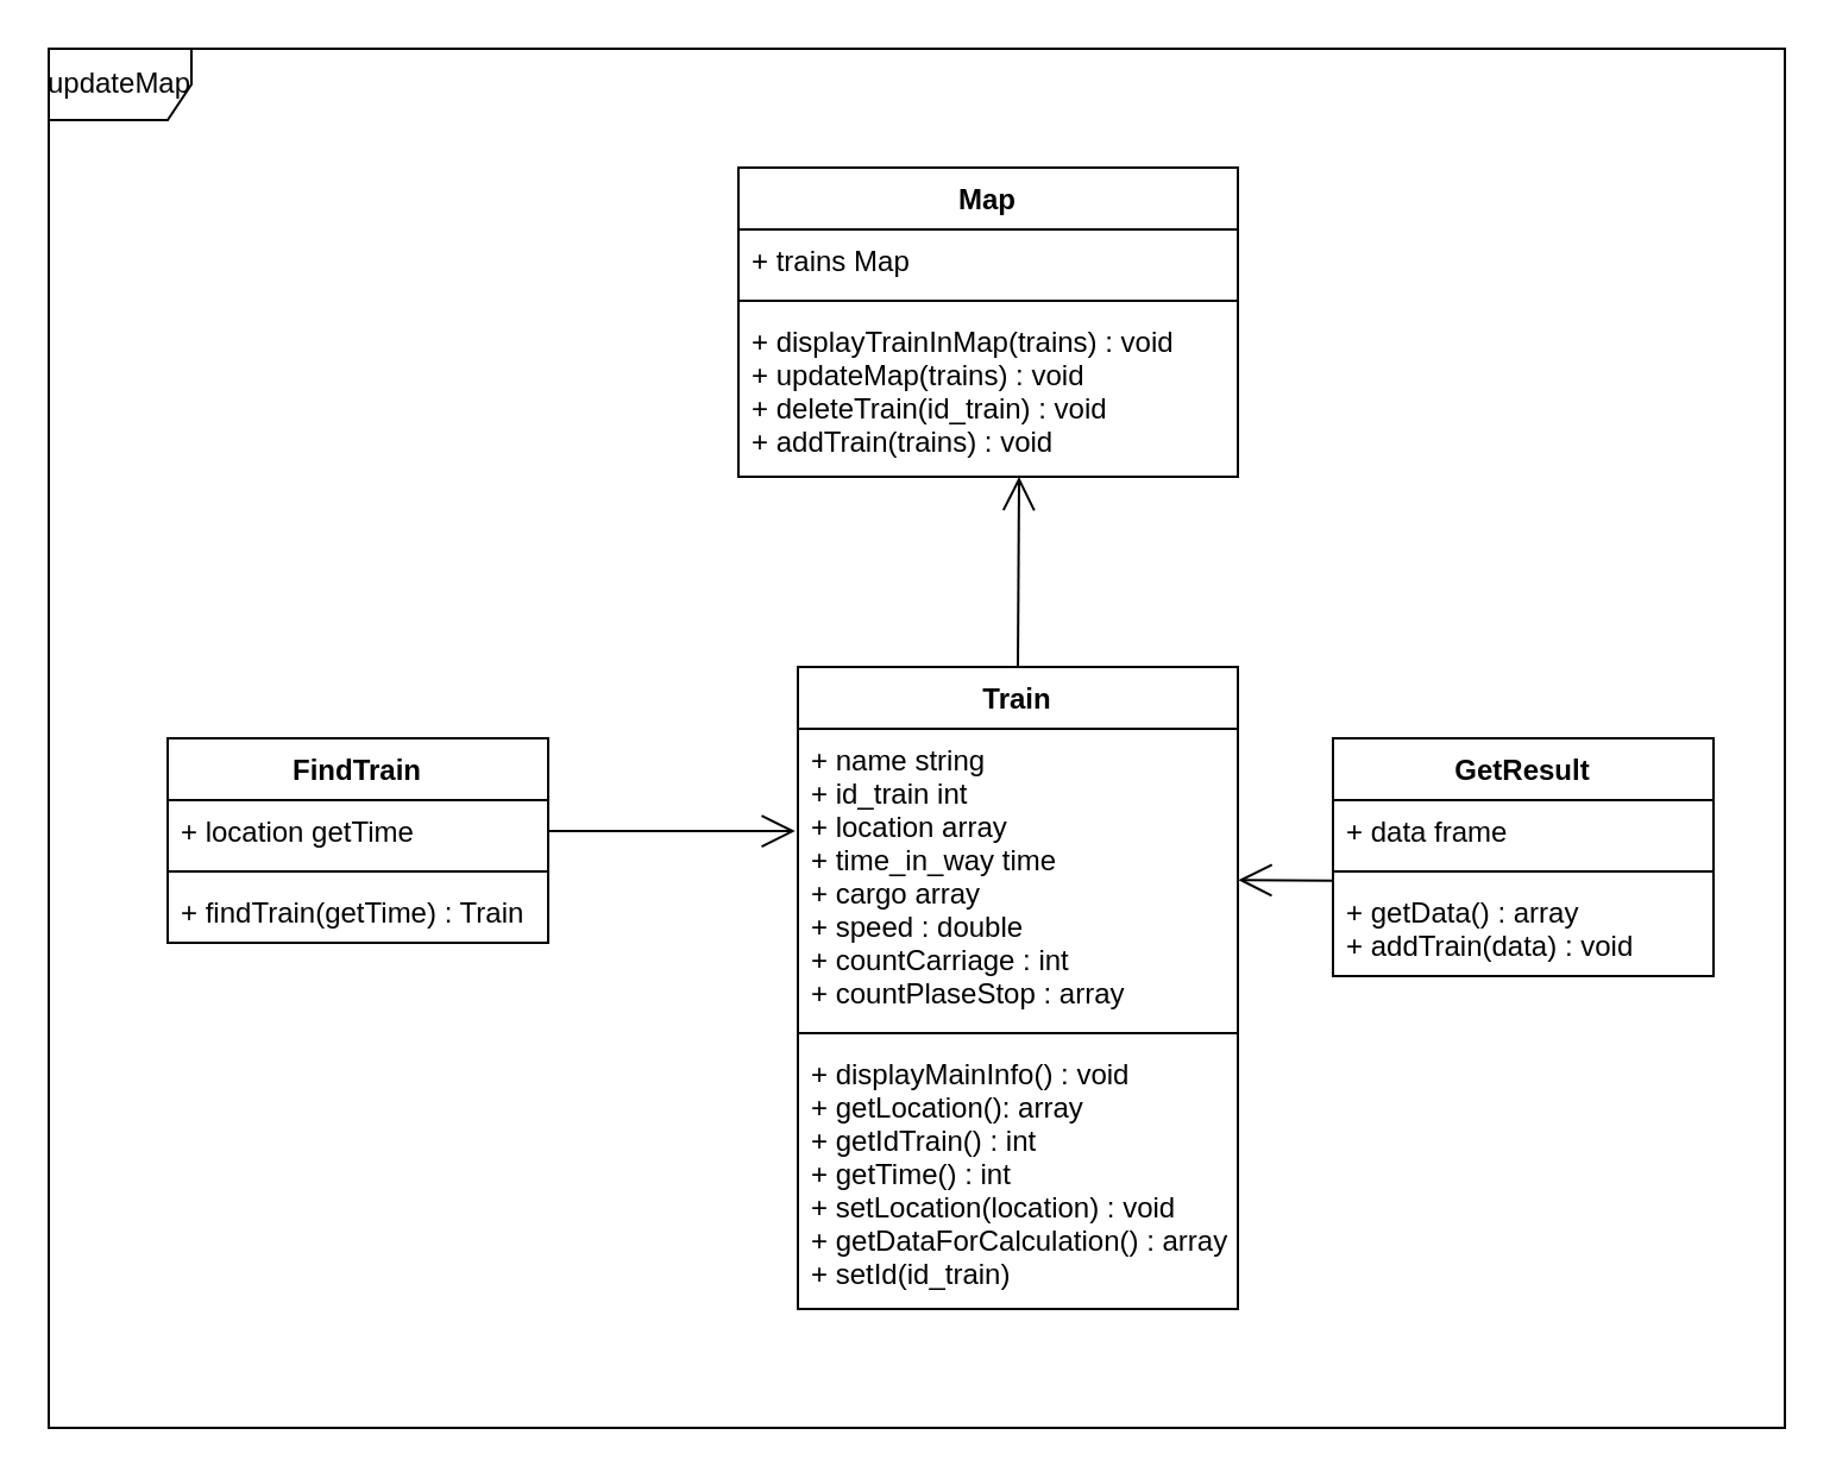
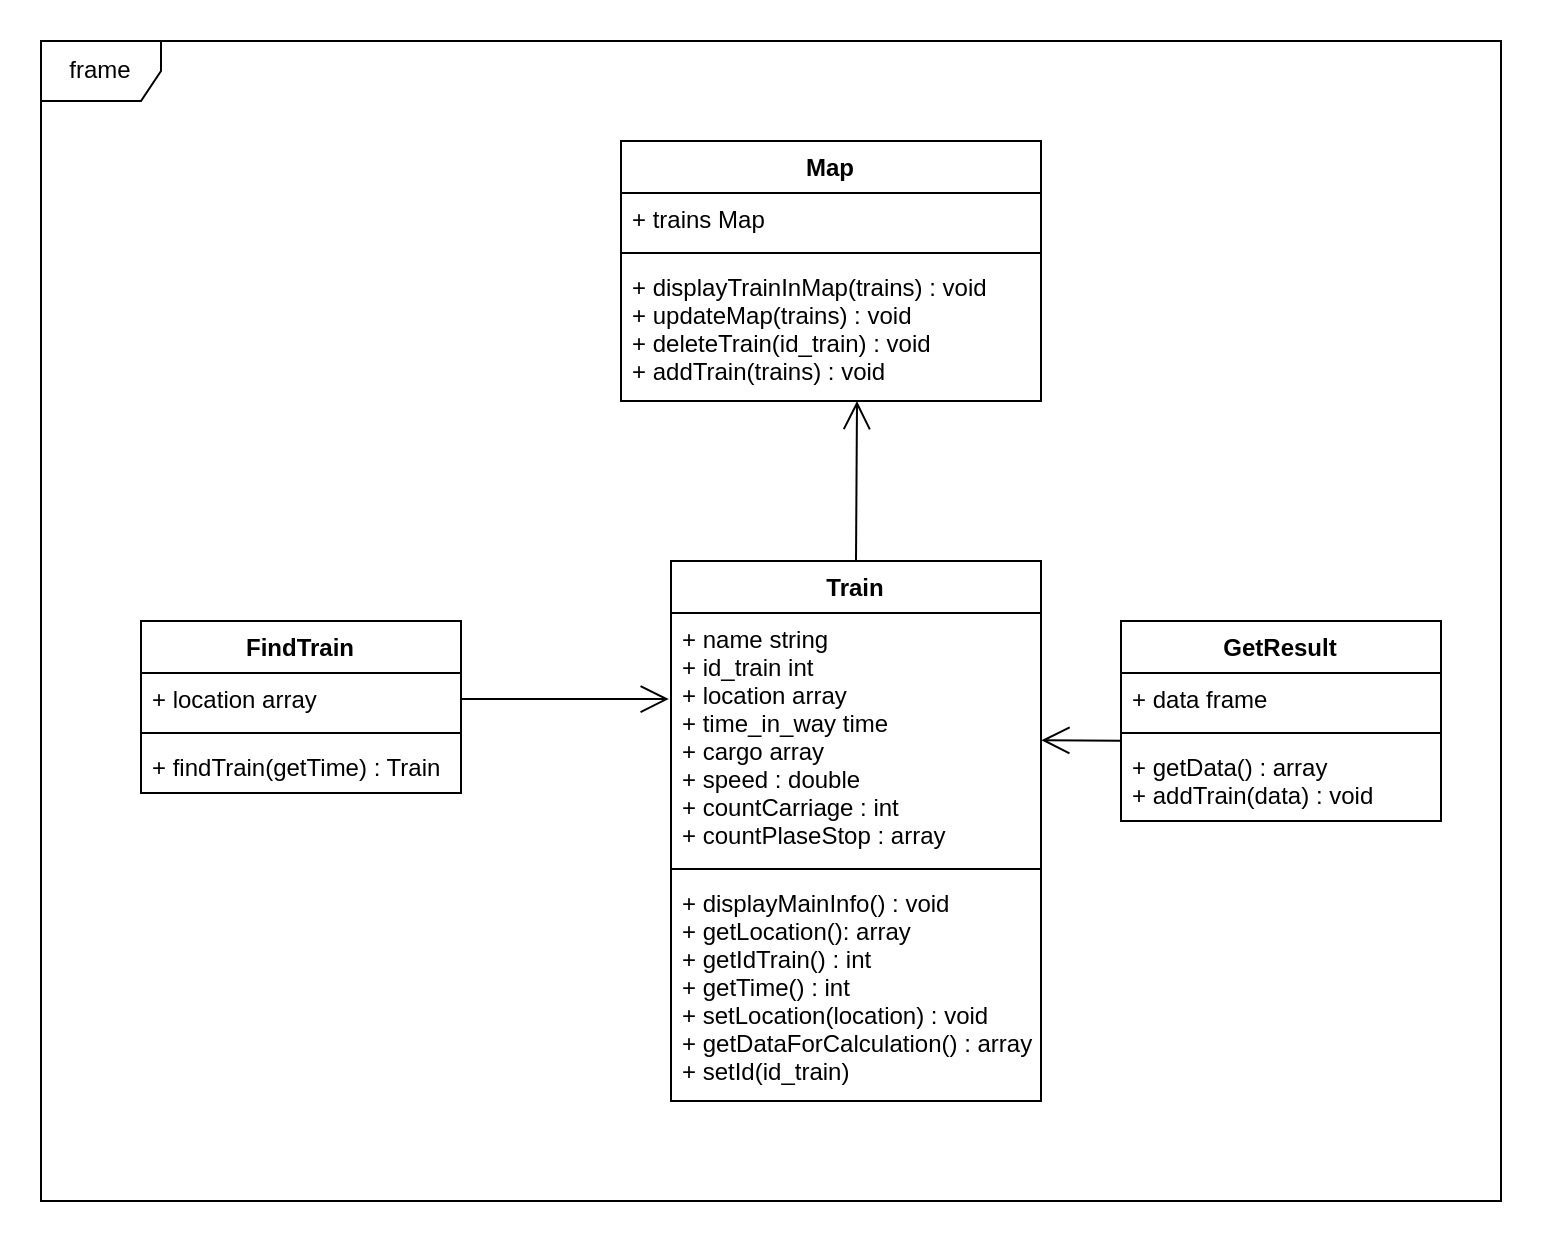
  <mxCell id="0" />
  <mxCell id="1" parent="0" />
- <mxCell id="2" value="updateMap" style="shape=umlFrame;whiteSpace=wrap;html=1;" vertex="1" parent="1"><mxGeometry x="20" y="20" width="730" height="580" as="geometry" /></mxCell>
+ <mxCell id="2" value="frame" style="shape=umlFrame;whiteSpace=wrap;html=1;" vertex="1" parent="1"><mxGeometry x="20" y="20" width="730" height="580" as="geometry" /></mxCell>
  <mxCell id="3" value="Map" style="swimlane;fontStyle=1;align=center;verticalAlign=top;childLayout=stackLayout;horizontal=1;startSize=26;horizontalStack=0;resizeParent=1;resizeParentMax=0;resizeLast=0;collapsible=1;marginBottom=0;" vertex="1" parent="1"><mxGeometry x="310" y="70" width="210" height="130" as="geometry" /></mxCell>
  <mxCell id="4" value="+ trains Map" style="text;strokeColor=none;fillColor=none;align=left;verticalAlign=top;spacingLeft=4;spacingRight=4;overflow=hidden;rotatable=0;points=[[0,0.5],[1,0.5]];portConstraint=eastwest;" vertex="1" parent="3"><mxGeometry y="26" width="210" height="26" as="geometry" /></mxCell>
  <mxCell id="5" value="" style="line;strokeWidth=1;fillColor=none;align=left;verticalAlign=middle;spacingTop=-1;spacingLeft=3;spacingRight=3;rotatable=0;labelPosition=right;points=[];portConstraint=eastwest;" vertex="1" parent="3"><mxGeometry y="52" width="210" height="8" as="geometry" /></mxCell>
  <mxCell id="6" value="+ displayTrainInMap(trains) : void&#10;+ updateMap(trains) : void&#10;+ deleteTrain(id_train) : void&#10;+ addTrain(trains) : void" style="text;strokeColor=none;fillColor=none;align=left;verticalAlign=top;spacingLeft=4;spacingRight=4;overflow=hidden;rotatable=0;points=[[0,0.5],[1,0.5]];portConstraint=eastwest;" vertex="1" parent="3"><mxGeometry y="60" width="210" height="70" as="geometry" /></mxCell>
  <mxCell id="7" value="Train" style="swimlane;fontStyle=1;align=center;verticalAlign=top;childLayout=stackLayout;horizontal=1;startSize=26;horizontalStack=0;resizeParent=1;resizeParentMax=0;resizeLast=0;collapsible=1;marginBottom=0;" vertex="1" parent="1"><mxGeometry x="335" y="280" width="185" height="270" as="geometry" /></mxCell>
  <mxCell id="8" value="+ name string&#10;+ id_train int&#10;+ location array&#10;+ time_in_way time&#10;+ cargo array&#10;+ speed : double&#10;+ countCarriage : int&#10;+ countPlaseStop : array" style="text;strokeColor=none;fillColor=none;align=left;verticalAlign=top;spacingLeft=4;spacingRight=4;overflow=hidden;rotatable=0;points=[[0,0.5],[1,0.5]];portConstraint=eastwest;" vertex="1" parent="7"><mxGeometry y="26" width="185" height="124" as="geometry" /></mxCell>
  <mxCell id="9" value="" style="line;strokeWidth=1;fillColor=none;align=left;verticalAlign=middle;spacingTop=-1;spacingLeft=3;spacingRight=3;rotatable=0;labelPosition=right;points=[];portConstraint=eastwest;" vertex="1" parent="7"><mxGeometry y="150" width="185" height="8" as="geometry" /></mxCell>
  <mxCell id="10" value="+ displayMainInfo() : void&#10;+ getLocation(): array&#10;+ getIdTrain() : int&#10;+ getTime() : int&#10;+ setLocation(location) : void&#10;+ getDataForCalculation() : array&#10;+ setId(id_train)" style="text;strokeColor=none;fillColor=none;align=left;verticalAlign=top;spacingLeft=4;spacingRight=4;overflow=hidden;rotatable=0;points=[[0,0.5],[1,0.5]];portConstraint=eastwest;" vertex="1" parent="7"><mxGeometry y="158" width="185" height="112" as="geometry" /></mxCell>
  <mxCell id="11" value="" style="endArrow=open;endFill=1;endSize=12;html=1;exitX=0.5;exitY=0;exitDx=0;exitDy=0;" edge="1" parent="1" source="7"><mxGeometry width="160" relative="1" as="geometry"><mxPoint x="240" y="390" as="sourcePoint" /><mxPoint x="428" y="200" as="targetPoint" /></mxGeometry></mxCell>
  <mxCell id="12" value="" style="endArrow=open;endFill=1;endSize=12;html=1;entryX=-0.006;entryY=0.347;entryDx=0;entryDy=0;exitX=1;exitY=0.5;exitDx=0;exitDy=0;entryPerimeter=0;" edge="1" parent="1" source="14" target="8"><mxGeometry width="160" relative="1" as="geometry"><mxPoint x="240" y="390" as="sourcePoint" /><mxPoint x="400" y="390" as="targetPoint" /></mxGeometry></mxCell>
  <mxCell id="13" value="FindTrain" style="swimlane;fontStyle=1;align=center;verticalAlign=top;childLayout=stackLayout;horizontal=1;startSize=26;horizontalStack=0;resizeParent=1;resizeParentMax=0;resizeLast=0;collapsible=1;marginBottom=0;" vertex="1" parent="1"><mxGeometry x="70" y="310" width="160" height="86" as="geometry" /></mxCell>
- <mxCell id="14" value="+ location getTime" style="text;strokeColor=none;fillColor=none;align=left;verticalAlign=top;spacingLeft=4;spacingRight=4;overflow=hidden;rotatable=0;points=[[0,0.5],[1,0.5]];portConstraint=eastwest;" vertex="1" parent="13"><mxGeometry y="26" width="160" height="26" as="geometry" /></mxCell>
+ <mxCell id="14" value="+ location array" style="text;strokeColor=none;fillColor=none;align=left;verticalAlign=top;spacingLeft=4;spacingRight=4;overflow=hidden;rotatable=0;points=[[0,0.5],[1,0.5]];portConstraint=eastwest;" vertex="1" parent="13"><mxGeometry y="26" width="160" height="26" as="geometry" /></mxCell>
  <mxCell id="15" value="" style="line;strokeWidth=1;fillColor=none;align=left;verticalAlign=middle;spacingTop=-1;spacingLeft=3;spacingRight=3;rotatable=0;labelPosition=right;points=[];portConstraint=eastwest;" vertex="1" parent="13"><mxGeometry y="52" width="160" height="8" as="geometry" /></mxCell>
  <mxCell id="16" value="+ findTrain(getTime) : Train" style="text;strokeColor=none;fillColor=none;align=left;verticalAlign=top;spacingLeft=4;spacingRight=4;overflow=hidden;rotatable=0;points=[[0,0.5],[1,0.5]];portConstraint=eastwest;" vertex="1" parent="13"><mxGeometry y="60" width="160" height="26" as="geometry" /></mxCell>
  <mxCell id="17" value="GetResult" style="swimlane;fontStyle=1;align=center;verticalAlign=top;childLayout=stackLayout;horizontal=1;startSize=26;horizontalStack=0;resizeParent=1;resizeParentMax=0;resizeLast=0;collapsible=1;marginBottom=0;" vertex="1" parent="1"><mxGeometry x="560" y="310" width="160" height="100" as="geometry" /></mxCell>
  <mxCell id="18" value="+ data frame" style="text;strokeColor=none;fillColor=none;align=left;verticalAlign=top;spacingLeft=4;spacingRight=4;overflow=hidden;rotatable=0;points=[[0,0.5],[1,0.5]];portConstraint=eastwest;" vertex="1" parent="17"><mxGeometry y="26" width="160" height="26" as="geometry" /></mxCell>
  <mxCell id="19" value="" style="line;strokeWidth=1;fillColor=none;align=left;verticalAlign=middle;spacingTop=-1;spacingLeft=3;spacingRight=3;rotatable=0;labelPosition=right;points=[];portConstraint=eastwest;" vertex="1" parent="17"><mxGeometry y="52" width="160" height="8" as="geometry" /></mxCell>
  <mxCell id="20" value="+ getData() : array&#10;+ addTrain(data) : void" style="text;strokeColor=none;fillColor=none;align=left;verticalAlign=top;spacingLeft=4;spacingRight=4;overflow=hidden;rotatable=0;points=[[0,0.5],[1,0.5]];portConstraint=eastwest;" vertex="1" parent="17"><mxGeometry y="60" width="160" height="40" as="geometry" /></mxCell>
  <mxCell id="21" value="" style="endArrow=open;endFill=1;endSize=12;html=1;entryX=1.001;entryY=0.513;entryDx=0;entryDy=0;exitX=-0.001;exitY=-0.002;exitDx=0;exitDy=0;exitPerimeter=0;entryPerimeter=0;" edge="1" parent="1" source="20" target="8"><mxGeometry width="160" relative="1" as="geometry"><mxPoint x="250" y="369" as="sourcePoint" /><mxPoint x="353.89" y="369.028" as="targetPoint" /></mxGeometry></mxCell>
